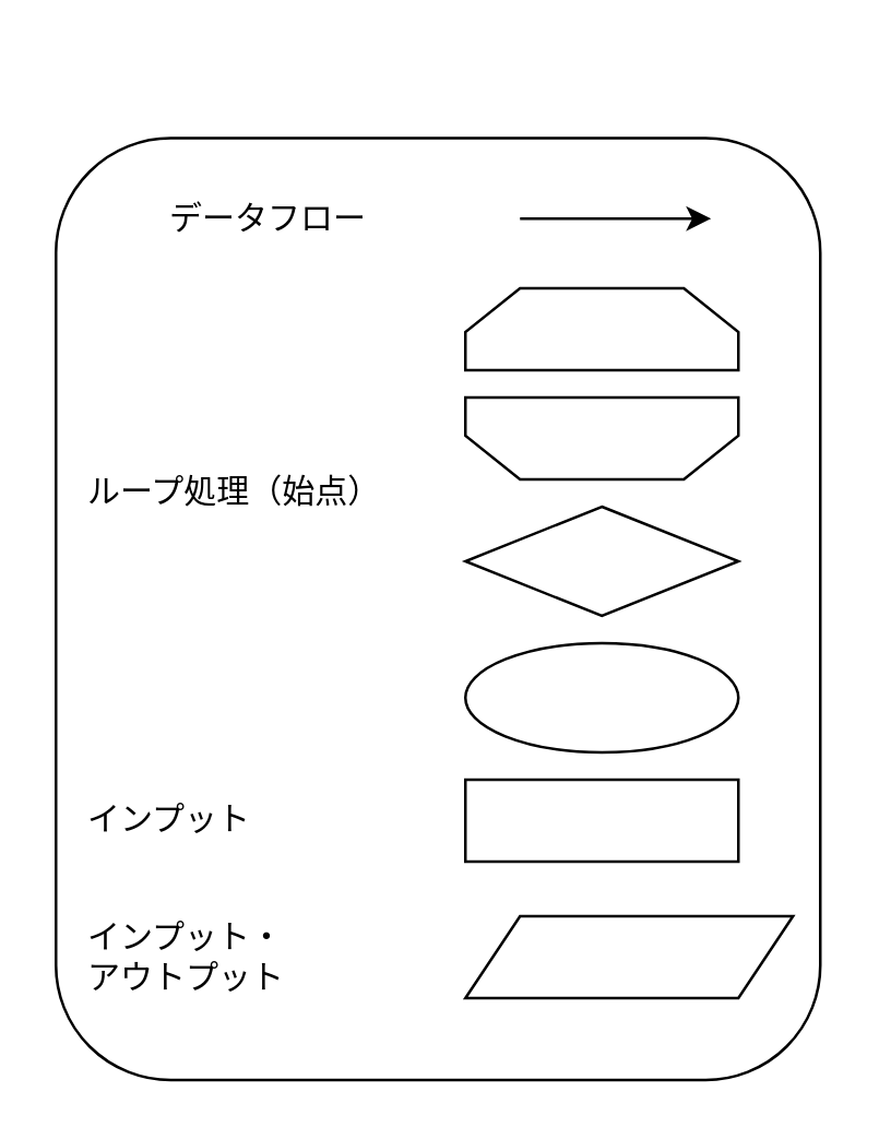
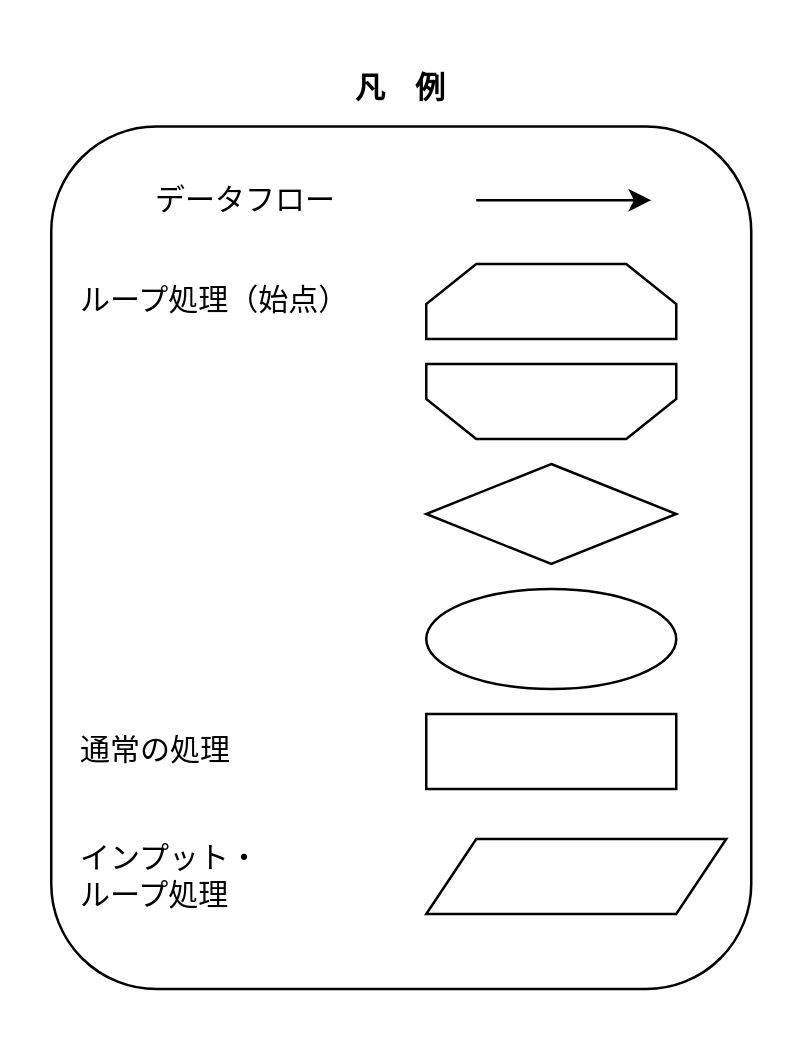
  <mxCell id="0" />
  <mxCell id="1" parent="0" />
+ <mxCell id="2" value="凡　例" style="text;html=1;strokeColor=none;fillColor=none;align=center;verticalAlign=middle;whiteSpace=wrap;rounded=0;strokeWidth=8;fontStyle=1" vertex="1" parent="1"><mxGeometry x="107" y="20" width="106" height="30" as="geometry" /></mxCell>
  <mxCell id="3" value="データフロー" style="text;html=1;strokeColor=none;fillColor=none;align=left;verticalAlign=middle;whiteSpace=wrap;rounded=0;" vertex="1" parent="1"><mxGeometry x="60" y="65" width="90" height="30" as="geometry" /></mxCell>
- <mxCell id="4" value="ループ処理（始点）" style="text;html=1;strokeColor=none;fillColor=none;align=left;verticalAlign=middle;whiteSpace=wrap;rounded=0;" vertex="1" parent="1"><mxGeometry x="30" y="165" width="120" height="30" as="geometry" /></mxCell>
- <mxCell id="5" value="インプット" style="text;html=1;strokeColor=none;fillColor=none;align=left;verticalAlign=middle;whiteSpace=wrap;rounded=0;" vertex="1" parent="1"><mxGeometry x="30" y="285" width="110" height="30" as="geometry" /></mxCell>
- <mxCell id="6" value="インプット・&lt;br&gt;アウトプット" style="text;html=1;strokeColor=none;fillColor=none;align=left;verticalAlign=middle;whiteSpace=wrap;rounded=0;" vertex="1" parent="1"><mxGeometry x="30" y="335" width="150" height="30" as="geometry" /></mxCell>
+ <mxCell id="4" value="ループ処理（始点）" style="text;html=1;strokeColor=none;fillColor=none;align=left;verticalAlign=middle;whiteSpace=wrap;rounded=0;" vertex="1" parent="1"><mxGeometry x="30" y="105" width="120" height="30" as="geometry" /></mxCell>
+ <mxCell id="5" value="通常の処理" style="text;html=1;strokeColor=none;fillColor=none;align=left;verticalAlign=middle;whiteSpace=wrap;rounded=0;" vertex="1" parent="1"><mxGeometry x="30" y="285" width="110" height="30" as="geometry" /></mxCell>
+ <mxCell id="6" value="インプット・&lt;br&gt;ループ処理" style="text;html=1;strokeColor=none;fillColor=none;align=left;verticalAlign=middle;whiteSpace=wrap;rounded=0;" vertex="1" parent="1"><mxGeometry x="30" y="335" width="150" height="30" as="geometry" /></mxCell>
  <mxCell id="7" value="" style="endArrow=classic;html=1;rounded=0;" edge="1" parent="1"><mxGeometry width="50" height="50" relative="1" as="geometry"><mxPoint x="190" y="79.5" as="sourcePoint" /><mxPoint x="260" y="79.5" as="targetPoint" /></mxGeometry></mxCell>
  <mxCell id="8" value="" style="shape=loopLimit;whiteSpace=wrap;html=1;" vertex="1" parent="1"><mxGeometry x="170" y="105" width="100" height="30" as="geometry" /></mxCell>
  <mxCell id="9" value="" style="shape=loopLimit;whiteSpace=wrap;html=1;rotation=-180;" vertex="1" parent="1"><mxGeometry x="170" y="145" width="100" height="30" as="geometry" /></mxCell>
  <mxCell id="10" value="" style="rhombus;whiteSpace=wrap;html=1;" vertex="1" parent="1"><mxGeometry x="170" y="185" width="100" height="40" as="geometry" /></mxCell>
  <mxCell id="11" value="" style="ellipse;whiteSpace=wrap;html=1;" vertex="1" parent="1"><mxGeometry x="170" y="235" width="100" height="40" as="geometry" /></mxCell>
  <mxCell id="12" value="" style="rounded=0;whiteSpace=wrap;html=1;" vertex="1" parent="1"><mxGeometry x="170" y="285" width="100" height="30" as="geometry" /></mxCell>
  <mxCell id="13" value="" style="shape=parallelogram;perimeter=parallelogramPerimeter;whiteSpace=wrap;html=1;fixedSize=1;" vertex="1" parent="1"><mxGeometry x="170" y="335" width="120" height="30" as="geometry" /></mxCell>
  <mxCell id="14" value="" style="rounded=1;whiteSpace=wrap;html=1;fillColor=none;" vertex="1" parent="1"><mxGeometry x="20" y="50" width="280" height="345" as="geometry" /></mxCell>
